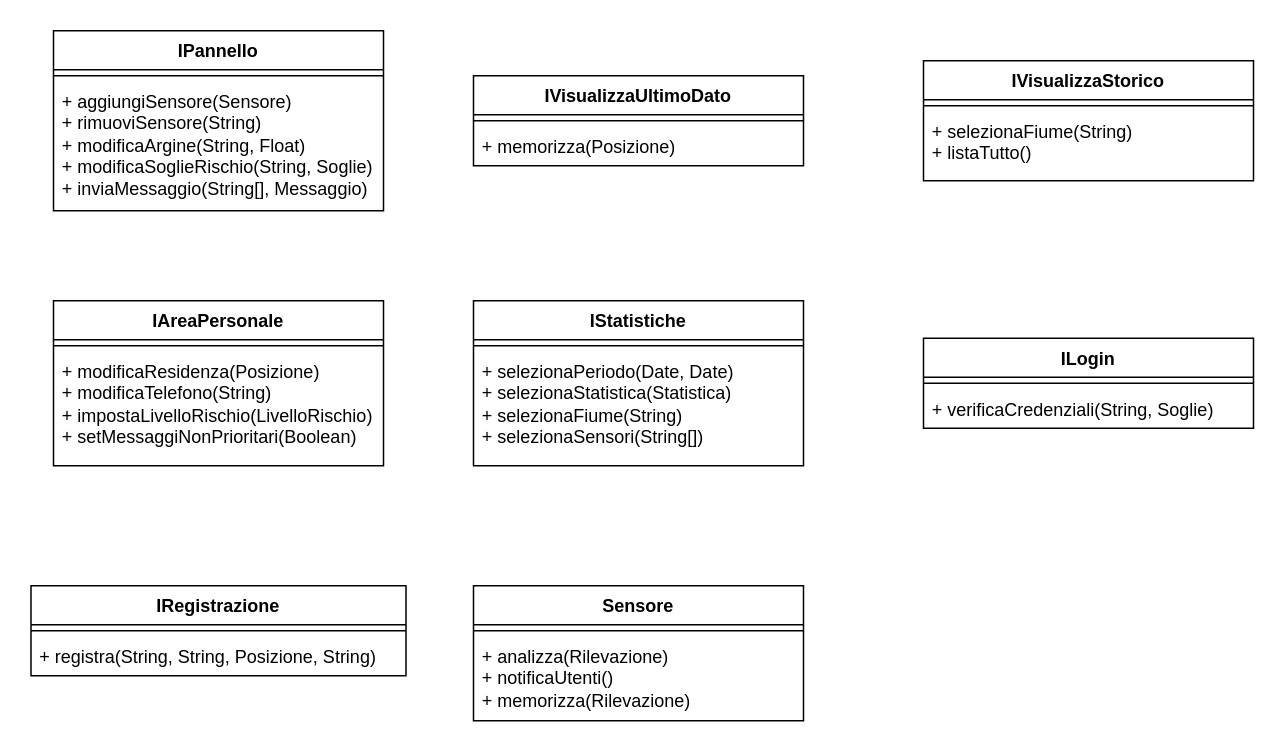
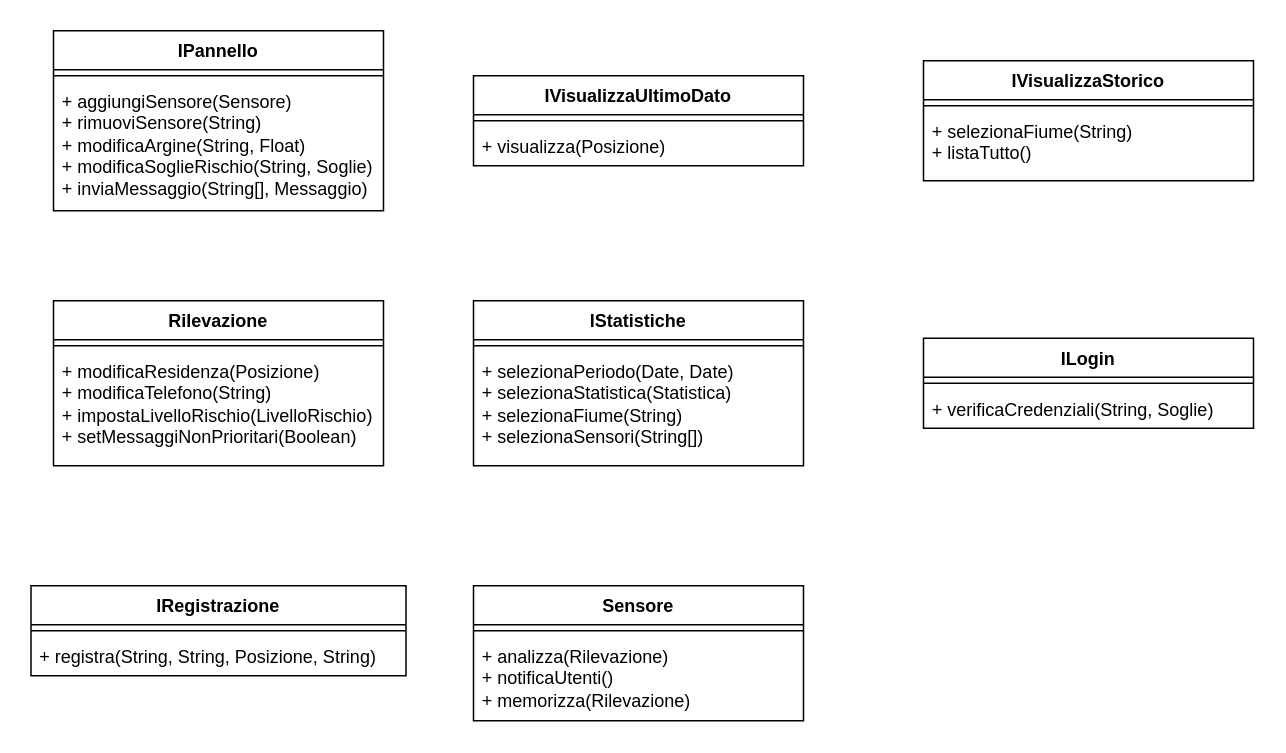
  <mxCell id="0" />
  <mxCell id="1" parent="0" />
  <mxCell id="2" value="IPannello" style="swimlane;fontStyle=1;align=center;verticalAlign=top;childLayout=stackLayout;horizontal=1;startSize=26;horizontalStack=0;resizeParent=1;resizeParentMax=0;resizeLast=0;collapsible=1;marginBottom=0;whiteSpace=wrap;html=1;" vertex="1" parent="1"><mxGeometry x="35" y="20" width="220" height="120" as="geometry" /></mxCell>
  <mxCell id="3" value="" style="line;strokeWidth=1;fillColor=none;align=left;verticalAlign=middle;spacingTop=-1;spacingLeft=3;spacingRight=3;rotatable=0;labelPosition=right;points=[];portConstraint=eastwest;strokeColor=inherit;" vertex="1" parent="2"><mxGeometry y="26" width="220" height="8" as="geometry" /></mxCell>
  <mxCell id="4" value="+ aggiungiSensore(Sensore)&lt;div&gt;+ rimuoviSensore(String)&lt;/div&gt;&lt;div&gt;+ modificaArgine(String, Float)&lt;/div&gt;&lt;div&gt;+ modificaSoglieRischio(String, Soglie)&lt;/div&gt;&lt;div&gt;+ inviaMessaggio(String[], Messaggio)&lt;/div&gt;" style="text;strokeColor=none;fillColor=none;align=left;verticalAlign=top;spacingLeft=4;spacingRight=4;overflow=hidden;rotatable=0;points=[[0,0.5],[1,0.5]];portConstraint=eastwest;whiteSpace=wrap;html=1;" vertex="1" parent="2"><mxGeometry y="34" width="220" height="86" as="geometry" /></mxCell>
  <mxCell id="5" value="IVisualizzaUltimoDato" style="swimlane;fontStyle=1;align=center;verticalAlign=top;childLayout=stackLayout;horizontal=1;startSize=26;horizontalStack=0;resizeParent=1;resizeParentMax=0;resizeLast=0;collapsible=1;marginBottom=0;whiteSpace=wrap;html=1;" vertex="1" parent="1"><mxGeometry x="315" y="50" width="220" height="60" as="geometry" /></mxCell>
  <mxCell id="6" value="" style="line;strokeWidth=1;fillColor=none;align=left;verticalAlign=middle;spacingTop=-1;spacingLeft=3;spacingRight=3;rotatable=0;labelPosition=right;points=[];portConstraint=eastwest;strokeColor=inherit;" vertex="1" parent="5"><mxGeometry y="26" width="220" height="8" as="geometry" /></mxCell>
- <mxCell id="7" value="+ memorizza(Posizione)" style="text;strokeColor=none;fillColor=none;align=left;verticalAlign=top;spacingLeft=4;spacingRight=4;overflow=hidden;rotatable=0;points=[[0,0.5],[1,0.5]];portConstraint=eastwest;whiteSpace=wrap;html=1;" vertex="1" parent="5"><mxGeometry y="34" width="220" height="26" as="geometry" /></mxCell>
+ <mxCell id="7" value="+ visualizza(Posizione)" style="text;strokeColor=none;fillColor=none;align=left;verticalAlign=top;spacingLeft=4;spacingRight=4;overflow=hidden;rotatable=0;points=[[0,0.5],[1,0.5]];portConstraint=eastwest;whiteSpace=wrap;html=1;" vertex="1" parent="5"><mxGeometry y="34" width="220" height="26" as="geometry" /></mxCell>
  <mxCell id="8" value="IVisualizzaStorico" style="swimlane;fontStyle=1;align=center;verticalAlign=top;childLayout=stackLayout;horizontal=1;startSize=26;horizontalStack=0;resizeParent=1;resizeParentMax=0;resizeLast=0;collapsible=1;marginBottom=0;whiteSpace=wrap;html=1;" vertex="1" parent="1"><mxGeometry x="615" y="40" width="220" height="80" as="geometry" /></mxCell>
  <mxCell id="9" value="" style="line;strokeWidth=1;fillColor=none;align=left;verticalAlign=middle;spacingTop=-1;spacingLeft=3;spacingRight=3;rotatable=0;labelPosition=right;points=[];portConstraint=eastwest;strokeColor=inherit;" vertex="1" parent="8"><mxGeometry y="26" width="220" height="8" as="geometry" /></mxCell>
  <mxCell id="10" value="+ selezionaFiume(String)&lt;div&gt;+ listaTutto()&lt;/div&gt;" style="text;strokeColor=none;fillColor=none;align=left;verticalAlign=top;spacingLeft=4;spacingRight=4;overflow=hidden;rotatable=0;points=[[0,0.5],[1,0.5]];portConstraint=eastwest;whiteSpace=wrap;html=1;" vertex="1" parent="8"><mxGeometry y="34" width="220" height="46" as="geometry" /></mxCell>
- <mxCell id="11" value="IAreaPersonale" style="swimlane;fontStyle=1;align=center;verticalAlign=top;childLayout=stackLayout;horizontal=1;startSize=26;horizontalStack=0;resizeParent=1;resizeParentMax=0;resizeLast=0;collapsible=1;marginBottom=0;whiteSpace=wrap;html=1;" vertex="1" parent="1"><mxGeometry x="35" y="200" width="220" height="110" as="geometry" /></mxCell>
+ <mxCell id="11" value="Rilevazione" style="swimlane;fontStyle=1;align=center;verticalAlign=top;childLayout=stackLayout;horizontal=1;startSize=26;horizontalStack=0;resizeParent=1;resizeParentMax=0;resizeLast=0;collapsible=1;marginBottom=0;whiteSpace=wrap;html=1;" vertex="1" parent="1"><mxGeometry x="35" y="200" width="220" height="110" as="geometry" /></mxCell>
  <mxCell id="12" value="" style="line;strokeWidth=1;fillColor=none;align=left;verticalAlign=middle;spacingTop=-1;spacingLeft=3;spacingRight=3;rotatable=0;labelPosition=right;points=[];portConstraint=eastwest;strokeColor=inherit;" vertex="1" parent="11"><mxGeometry y="26" width="220" height="8" as="geometry" /></mxCell>
  <mxCell id="13" value="+ modificaResidenza(Posizione)&lt;div&gt;+ modificaTelefono(String)&lt;br&gt;&lt;div&gt;+ impostaLivelloRischio(LivelloRischio)&lt;/div&gt;&lt;/div&gt;&lt;div&gt;+ setMessaggiNonPrioritari(Boolean)&lt;/div&gt;" style="text;strokeColor=none;fillColor=none;align=left;verticalAlign=top;spacingLeft=4;spacingRight=4;overflow=hidden;rotatable=0;points=[[0,0.5],[1,0.5]];portConstraint=eastwest;whiteSpace=wrap;html=1;" vertex="1" parent="11"><mxGeometry y="34" width="220" height="76" as="geometry" /></mxCell>
  <mxCell id="14" value="IStatistiche" style="swimlane;fontStyle=1;align=center;verticalAlign=top;childLayout=stackLayout;horizontal=1;startSize=26;horizontalStack=0;resizeParent=1;resizeParentMax=0;resizeLast=0;collapsible=1;marginBottom=0;whiteSpace=wrap;html=1;" vertex="1" parent="1"><mxGeometry x="315" y="200" width="220" height="110" as="geometry" /></mxCell>
  <mxCell id="15" value="" style="line;strokeWidth=1;fillColor=none;align=left;verticalAlign=middle;spacingTop=-1;spacingLeft=3;spacingRight=3;rotatable=0;labelPosition=right;points=[];portConstraint=eastwest;strokeColor=inherit;" vertex="1" parent="14"><mxGeometry y="26" width="220" height="8" as="geometry" /></mxCell>
  <mxCell id="16" value="+ selezionaPeriodo(Date, Date)&lt;div&gt;+ selezionaStatistica(Statistica)&lt;/div&gt;&lt;div&gt;+ selezionaFiume(String)&lt;/div&gt;&lt;div&gt;+ selezionaSensori(String[])&lt;/div&gt;" style="text;strokeColor=none;fillColor=none;align=left;verticalAlign=top;spacingLeft=4;spacingRight=4;overflow=hidden;rotatable=0;points=[[0,0.5],[1,0.5]];portConstraint=eastwest;whiteSpace=wrap;html=1;" vertex="1" parent="14"><mxGeometry y="34" width="220" height="76" as="geometry" /></mxCell>
  <mxCell id="17" value="ILogin" style="swimlane;fontStyle=1;align=center;verticalAlign=top;childLayout=stackLayout;horizontal=1;startSize=26;horizontalStack=0;resizeParent=1;resizeParentMax=0;resizeLast=0;collapsible=1;marginBottom=0;whiteSpace=wrap;html=1;" vertex="1" parent="1"><mxGeometry x="615" y="225" width="220" height="60" as="geometry" /></mxCell>
  <mxCell id="18" value="" style="line;strokeWidth=1;fillColor=none;align=left;verticalAlign=middle;spacingTop=-1;spacingLeft=3;spacingRight=3;rotatable=0;labelPosition=right;points=[];portConstraint=eastwest;strokeColor=inherit;" vertex="1" parent="17"><mxGeometry y="26" width="220" height="8" as="geometry" /></mxCell>
  <mxCell id="19" value="+ verificaCredenziali(String, Soglie)" style="text;strokeColor=none;fillColor=none;align=left;verticalAlign=top;spacingLeft=4;spacingRight=4;overflow=hidden;rotatable=0;points=[[0,0.5],[1,0.5]];portConstraint=eastwest;whiteSpace=wrap;html=1;" vertex="1" parent="17"><mxGeometry y="34" width="220" height="26" as="geometry" /></mxCell>
  <mxCell id="20" value="IRegistrazione" style="swimlane;fontStyle=1;align=center;verticalAlign=top;childLayout=stackLayout;horizontal=1;startSize=26;horizontalStack=0;resizeParent=1;resizeParentMax=0;resizeLast=0;collapsible=1;marginBottom=0;whiteSpace=wrap;html=1;" vertex="1" parent="1"><mxGeometry x="20" y="390" width="250" height="60" as="geometry" /></mxCell>
  <mxCell id="21" value="" style="line;strokeWidth=1;fillColor=none;align=left;verticalAlign=middle;spacingTop=-1;spacingLeft=3;spacingRight=3;rotatable=0;labelPosition=right;points=[];portConstraint=eastwest;strokeColor=inherit;" vertex="1" parent="20"><mxGeometry y="26" width="250" height="8" as="geometry" /></mxCell>
  <mxCell id="22" value="+ registra(String, String, Posizione, String)" style="text;strokeColor=none;fillColor=none;align=left;verticalAlign=top;spacingLeft=4;spacingRight=4;overflow=hidden;rotatable=0;points=[[0,0.5],[1,0.5]];portConstraint=eastwest;whiteSpace=wrap;html=1;" vertex="1" parent="20"><mxGeometry y="34" width="250" height="26" as="geometry" /></mxCell>
  <mxCell id="23" value="Sensore" style="swimlane;fontStyle=1;align=center;verticalAlign=top;childLayout=stackLayout;horizontal=1;startSize=26;horizontalStack=0;resizeParent=1;resizeParentMax=0;resizeLast=0;collapsible=1;marginBottom=0;whiteSpace=wrap;html=1;" vertex="1" parent="1"><mxGeometry x="315" y="390" width="220" height="90" as="geometry" /></mxCell>
  <mxCell id="24" value="" style="line;strokeWidth=1;fillColor=none;align=left;verticalAlign=middle;spacingTop=-1;spacingLeft=3;spacingRight=3;rotatable=0;labelPosition=right;points=[];portConstraint=eastwest;strokeColor=inherit;" vertex="1" parent="23"><mxGeometry y="26" width="220" height="8" as="geometry" /></mxCell>
  <mxCell id="25" value="+ analizza(Rilevazione)&lt;div&gt;+ notificaUtenti()&lt;/div&gt;&lt;div&gt;+ memorizza(Rilevazione)&lt;/div&gt;" style="text;strokeColor=none;fillColor=none;align=left;verticalAlign=top;spacingLeft=4;spacingRight=4;overflow=hidden;rotatable=0;points=[[0,0.5],[1,0.5]];portConstraint=eastwest;whiteSpace=wrap;html=1;" vertex="1" parent="23"><mxGeometry y="34" width="220" height="56" as="geometry" /></mxCell>
